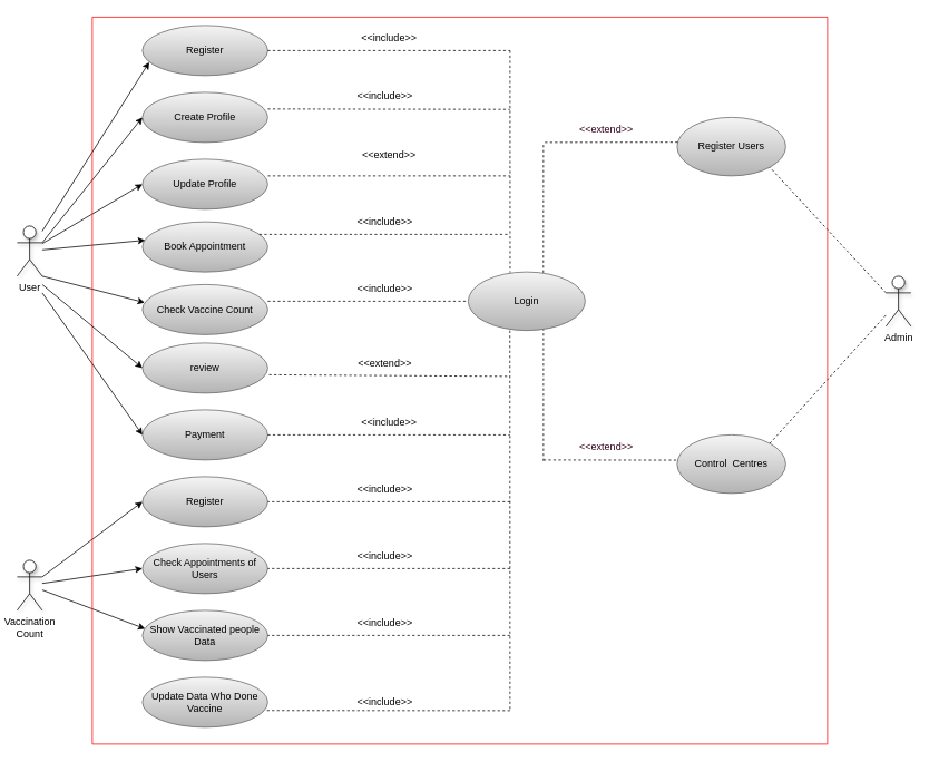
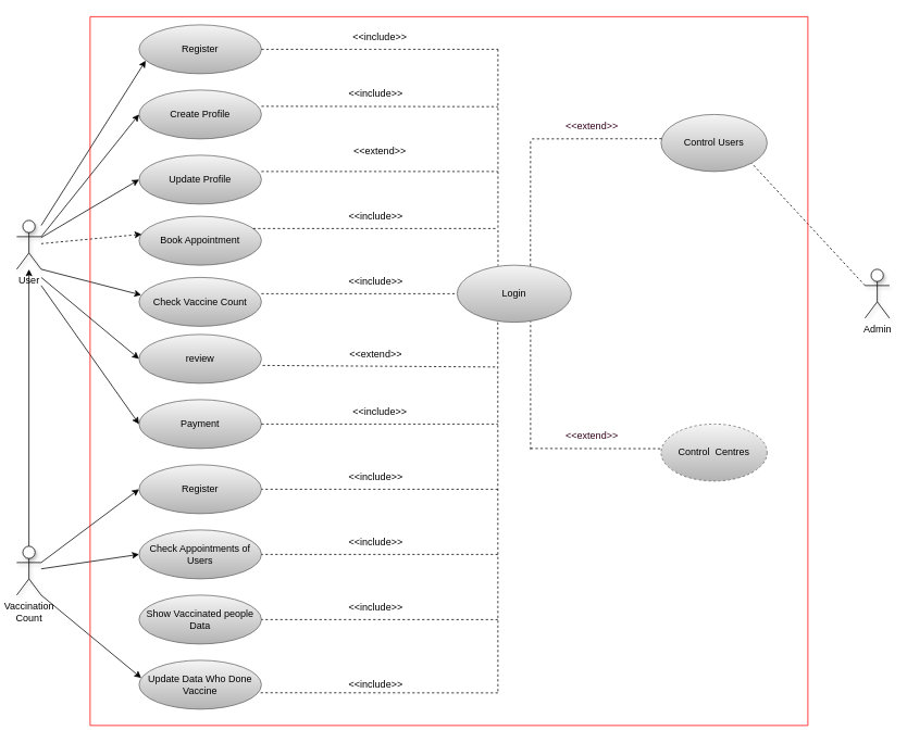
  <mxCell id="0" />
  <mxCell id="1" parent="0" />
  <mxCell id="2" value="User" style="shape=umlActor;verticalLabelPosition=bottom;verticalAlign=top;html=1;outlineConnect=0;shadow=1;" parent="1" vertex="1"><mxGeometry x="20" y="270" width="30" height="60" as="geometry" /></mxCell>
  <mxCell id="3" value="Register" style="ellipse;whiteSpace=wrap;html=1;fillColor=#f5f5f5;gradientColor=#b3b3b3;strokeColor=#666666;" parent="1" vertex="1"><mxGeometry x="170" y="30" width="150" height="60" as="geometry" /></mxCell>
  <mxCell id="4" value="Create Profile" style="ellipse;whiteSpace=wrap;html=1;fillColor=#f5f5f5;gradientColor=#b3b3b3;strokeColor=#666666;" parent="1" vertex="1"><mxGeometry x="170" y="110" width="150" height="60" as="geometry" /></mxCell>
  <mxCell id="5" value="Book Appointment" style="ellipse;whiteSpace=wrap;html=1;fillColor=#f5f5f5;gradientColor=#b3b3b3;strokeColor=#666666;" parent="1" vertex="1"><mxGeometry x="170" y="265" width="150" height="60" as="geometry" /></mxCell>
  <mxCell id="6" value="Check Vaccine Count" style="ellipse;whiteSpace=wrap;html=1;fillColor=#f5f5f5;gradientColor=#b3b3b3;strokeColor=#666666;" parent="1" vertex="1"><mxGeometry x="170" y="340" width="150" height="60" as="geometry" /></mxCell>
  <mxCell id="7" value="Payment" style="ellipse;whiteSpace=wrap;html=1;fillColor=#f5f5f5;gradientColor=#b3b3b3;strokeColor=#666666;" parent="1" vertex="1"><mxGeometry x="170" y="490" width="150" height="60" as="geometry" /></mxCell>
  <mxCell id="8" value="Update Profile" style="ellipse;whiteSpace=wrap;html=1;fillColor=#f5f5f5;gradientColor=#b3b3b3;strokeColor=#666666;" parent="1" vertex="1"><mxGeometry x="170" y="190" width="150" height="60" as="geometry" /></mxCell>
  <mxCell id="9" value="" style="endArrow=classic;html=1;rounded=0;entryX=0.054;entryY=0.733;entryDx=0;entryDy=0;entryPerimeter=0;" parent="1" source="2" target="3" edge="1"><mxGeometry width="50" height="50" relative="1" as="geometry"><mxPoint x="370" y="310" as="sourcePoint" /><mxPoint x="160" y="140" as="targetPoint" /></mxGeometry></mxCell>
  <mxCell id="10" value="" style="endArrow=classic;html=1;rounded=0;entryX=0;entryY=0.5;entryDx=0;entryDy=0;" parent="1" target="4" edge="1"><mxGeometry width="50" height="50" relative="1" as="geometry"><mxPoint x="50" y="290" as="sourcePoint" /><mxPoint x="460" y="210" as="targetPoint" /></mxGeometry></mxCell>
  <mxCell id="11" value="" style="endArrow=classic;html=1;rounded=0;entryX=0;entryY=0.5;entryDx=0;entryDy=0;" parent="1" target="7" edge="1"><mxGeometry width="50" height="50" relative="1" as="geometry"><mxPoint x="50" y="350" as="sourcePoint" /><mxPoint x="590" y="120" as="targetPoint" /></mxGeometry></mxCell>
  <mxCell id="12" value="" style="endArrow=classic;html=1;rounded=0;entryX=0.018;entryY=0.361;entryDx=0;entryDy=0;exitX=1;exitY=1;exitDx=0;exitDy=0;exitPerimeter=0;entryPerimeter=0;" parent="1" source="2" target="6" edge="1"><mxGeometry width="50" height="50" relative="1" as="geometry"><mxPoint x="430" y="320" as="sourcePoint" /><mxPoint x="550" y="230" as="targetPoint" /><Array as="points" /></mxGeometry></mxCell>
- <mxCell id="13" value="" style="endArrow=classic;html=1;rounded=0;entryX=0.021;entryY=0.367;entryDx=0;entryDy=0;entryPerimeter=0;" parent="1" source="2" target="5" edge="1"><mxGeometry width="50" height="50" relative="1" as="geometry"><mxPoint x="430" y="370" as="sourcePoint" /><mxPoint x="170" y="350" as="targetPoint" /></mxGeometry></mxCell>
+ <mxCell id="13" value="" style="endArrow=classic;html=1;rounded=0;entryX=0.021;entryY=0.367;entryDx=0;entryDy=0;entryPerimeter=0;dashed=1;" parent="1" source="2" target="5" edge="1"><mxGeometry width="50" height="50" relative="1" as="geometry"><mxPoint x="430" y="370" as="sourcePoint" /><mxPoint x="170" y="350" as="targetPoint" /></mxGeometry></mxCell>
  <mxCell id="14" value="" style="endArrow=classic;html=1;rounded=0;entryX=0;entryY=0.5;entryDx=0;entryDy=0;" parent="1" source="2" target="8" edge="1"><mxGeometry width="50" height="50" relative="1" as="geometry"><mxPoint x="460" y="390" as="sourcePoint" /><mxPoint x="580" y="300" as="targetPoint" /></mxGeometry></mxCell>
  <mxCell id="15" value="Vaccination&lt;br&gt;Count" style="shape=umlActor;verticalLabelPosition=bottom;verticalAlign=top;html=1;outlineConnect=0;shadow=1;" parent="1" vertex="1"><mxGeometry x="20" y="670" width="30" height="60" as="geometry" /></mxCell>
  <mxCell id="16" value="Register" style="ellipse;whiteSpace=wrap;html=1;fillColor=#f5f5f5;gradientColor=#b3b3b3;strokeColor=#666666;" parent="1" vertex="1"><mxGeometry x="170" y="570" width="150" height="60" as="geometry" /></mxCell>
  <mxCell id="17" value="Show Vaccinated people Data" style="ellipse;whiteSpace=wrap;html=1;fillColor=#f5f5f5;gradientColor=#b3b3b3;strokeColor=#666666;" parent="1" vertex="1"><mxGeometry x="170" y="730" width="150" height="60" as="geometry" /></mxCell>
  <mxCell id="18" value="Update Data Who Done Vaccine" style="ellipse;whiteSpace=wrap;html=1;fillColor=#f5f5f5;gradientColor=#b3b3b3;strokeColor=#666666;" parent="1" vertex="1"><mxGeometry x="170" y="810" width="150" height="60" as="geometry" /></mxCell>
  <mxCell id="19" value="Check Appointments of Users" style="ellipse;whiteSpace=wrap;html=1;fillColor=#f5f5f5;gradientColor=#b3b3b3;strokeColor=#666666;" parent="1" vertex="1"><mxGeometry x="170" y="650" width="150" height="60" as="geometry" /></mxCell>
  <mxCell id="20" value="" style="endArrow=classic;html=1;rounded=0;entryX=0;entryY=0.5;entryDx=0;entryDy=0;" parent="1" target="16" edge="1"><mxGeometry width="50" height="50" relative="1" as="geometry"><mxPoint x="50" y="690" as="sourcePoint" /><mxPoint x="460" y="610" as="targetPoint" /></mxGeometry></mxCell>
- <mxCell id="22" value="" style="endArrow=classic;html=1;rounded=0;entryX=0.021;entryY=0.367;entryDx=0;entryDy=0;entryPerimeter=0;" parent="1" source="15" target="17" edge="1"><mxGeometry width="50" height="50" relative="1" as="geometry"><mxPoint x="430" y="770" as="sourcePoint" /><mxPoint x="170" y="750" as="targetPoint" /></mxGeometry></mxCell>
+ <mxCell id="21" value="" style="endArrow=classic;html=1;rounded=0;entryX=0.018;entryY=0.361;entryDx=0;entryDy=0;exitX=1;exitY=1;exitDx=0;exitDy=0;exitPerimeter=0;entryPerimeter=0;" parent="1" source="15" target="18" edge="1"><mxGeometry width="50" height="50" relative="1" as="geometry"><mxPoint x="430" y="720" as="sourcePoint" /><mxPoint x="550" y="630" as="targetPoint" /><Array as="points" /></mxGeometry></mxCell>
+ <mxCell id="22" value="" style="endArrow=classic;html=1;rounded=0;" parent="1" source="15" target="2" edge="1"><mxGeometry width="50" height="50" relative="1" as="geometry"><mxPoint x="430" y="770" as="sourcePoint" /><mxPoint x="170" y="750" as="targetPoint" /></mxGeometry></mxCell>
  <mxCell id="23" value="" style="endArrow=classic;html=1;rounded=0;entryX=0;entryY=0.5;entryDx=0;entryDy=0;" parent="1" source="15" target="19" edge="1"><mxGeometry width="50" height="50" relative="1" as="geometry"><mxPoint x="460" y="790" as="sourcePoint" /><mxPoint x="580" y="700" as="targetPoint" /></mxGeometry></mxCell>
  <mxCell id="24" value="Login" style="ellipse;whiteSpace=wrap;html=1;fillColor=#f5f5f5;gradientColor=#b3b3b3;strokeColor=#666666;" parent="1" vertex="1"><mxGeometry x="560" y="325" width="140" height="70" as="geometry" /></mxCell>
  <mxCell id="25" value="" style="endArrow=none;dashed=1;html=1;rounded=0;entryX=0.358;entryY=0.011;entryDx=0;entryDy=0;entryPerimeter=0;" parent="1" target="24" edge="1"><mxGeometry width="50" height="50" relative="1" as="geometry"><mxPoint x="610" y="60" as="sourcePoint" /><mxPoint x="610" y="320" as="targetPoint" /></mxGeometry></mxCell>
  <mxCell id="26" value="" style="endArrow=none;dashed=1;html=1;rounded=0;entryX=0;entryY=0.5;entryDx=0;entryDy=0;" parent="1" target="24" edge="1"><mxGeometry width="50" height="50" relative="1" as="geometry"><mxPoint x="320" y="360" as="sourcePoint" /><mxPoint x="420" y="400" as="targetPoint" /><Array as="points"><mxPoint x="340" y="360" /></Array></mxGeometry></mxCell>
  <mxCell id="27" value="" style="endArrow=none;dashed=1;html=1;rounded=0;exitX=1;exitY=0.5;exitDx=0;exitDy=0;" parent="1" source="3" edge="1"><mxGeometry width="50" height="50" relative="1" as="geometry"><mxPoint x="400" y="130" as="sourcePoint" /><mxPoint x="610" y="60" as="targetPoint" /><Array as="points" /></mxGeometry></mxCell>
  <mxCell id="28" value="" style="endArrow=none;dashed=1;html=1;rounded=0;" parent="1" edge="1"><mxGeometry width="50" height="50" relative="1" as="geometry"><mxPoint x="320" y="210" as="sourcePoint" /><mxPoint x="610" y="210" as="targetPoint" /><Array as="points" /></mxGeometry></mxCell>
  <mxCell id="29" value="" style="endArrow=none;dashed=1;html=1;rounded=0;exitX=0.933;exitY=0.25;exitDx=0;exitDy=0;exitPerimeter=0;" parent="1" source="5" edge="1"><mxGeometry width="50" height="50" relative="1" as="geometry"><mxPoint x="380" y="270" as="sourcePoint" /><mxPoint x="610" y="280" as="targetPoint" /><Array as="points"><mxPoint x="400" y="280" /></Array></mxGeometry></mxCell>
  <mxCell id="30" value="" style="endArrow=none;dashed=1;html=1;rounded=0;exitX=0.356;exitY=1.001;exitDx=0;exitDy=0;exitPerimeter=0;" parent="1" source="24" edge="1"><mxGeometry width="50" height="50" relative="1" as="geometry"><mxPoint x="630" y="400" as="sourcePoint" /><mxPoint x="610" y="850" as="targetPoint" /></mxGeometry></mxCell>
  <mxCell id="31" value="" style="endArrow=none;dashed=1;html=1;rounded=0;entryX=1;entryY=0.5;entryDx=0;entryDy=0;" parent="1" target="16" edge="1"><mxGeometry width="50" height="50" relative="1" as="geometry"><mxPoint x="610" y="600" as="sourcePoint" /><mxPoint x="280" y="590" as="targetPoint" /></mxGeometry></mxCell>
  <mxCell id="32" value="" style="endArrow=none;dashed=1;html=1;rounded=0;entryX=1;entryY=0.5;entryDx=0;entryDy=0;" parent="1" target="19" edge="1"><mxGeometry width="50" height="50" relative="1" as="geometry"><mxPoint x="610" y="680" as="sourcePoint" /><mxPoint x="320" y="630" as="targetPoint" /></mxGeometry></mxCell>
  <mxCell id="33" value="" style="endArrow=none;dashed=1;html=1;rounded=0;entryX=1;entryY=0.5;entryDx=0;entryDy=0;" parent="1" target="17" edge="1"><mxGeometry width="50" height="50" relative="1" as="geometry"><mxPoint x="610" y="760" as="sourcePoint" /><mxPoint x="330" y="630" as="targetPoint" /></mxGeometry></mxCell>
  <mxCell id="34" value="" style="endArrow=none;dashed=1;html=1;rounded=0;entryX=0.979;entryY=0.664;entryDx=0;entryDy=0;entryPerimeter=0;" parent="1" target="18" edge="1"><mxGeometry width="50" height="50" relative="1" as="geometry"><mxPoint x="610" y="850" as="sourcePoint" /><mxPoint x="330" y="840" as="targetPoint" /></mxGeometry></mxCell>
  <mxCell id="35" value="" style="endArrow=none;dashed=1;html=1;rounded=0;exitX=1.01;exitY=0.634;exitDx=0;exitDy=0;exitPerimeter=0;" parent="1" source="63" edge="1"><mxGeometry width="50" height="50" relative="1" as="geometry"><mxPoint x="550" y="530" as="sourcePoint" /><mxPoint x="610" y="450" as="targetPoint" /></mxGeometry></mxCell>
  <mxCell id="36" value="" style="endArrow=none;dashed=1;html=1;rounded=0;exitX=1;exitY=0.5;exitDx=0;exitDy=0;" parent="1" source="7" edge="1"><mxGeometry width="50" height="50" relative="1" as="geometry"><mxPoint x="440" y="510" as="sourcePoint" /><mxPoint x="610" y="520" as="targetPoint" /></mxGeometry></mxCell>
- <mxCell id="37" value="Register Users" style="ellipse;whiteSpace=wrap;html=1;fillColor=#f5f5f5;gradientColor=#b3b3b3;strokeColor=#666666;" parent="1" vertex="1"><mxGeometry x="810" y="140" width="130" height="70" as="geometry" /></mxCell>
+ <mxCell id="37" value="Control Users" style="ellipse;whiteSpace=wrap;html=1;fillColor=#f5f5f5;gradientColor=#b3b3b3;strokeColor=#666666;" parent="1" vertex="1"><mxGeometry x="810" y="140" width="130" height="70" as="geometry" /></mxCell>
  <mxCell id="38" value="" style="endArrow=none;dashed=1;html=1;rounded=0;exitX=0.642;exitY=0.014;exitDx=0;exitDy=0;exitPerimeter=0;" parent="1" source="24" edge="1"><mxGeometry width="50" height="50" relative="1" as="geometry"><mxPoint x="640" y="290" as="sourcePoint" /><mxPoint x="650" y="170" as="targetPoint" /></mxGeometry></mxCell>
- <mxCell id="39" value="Control&amp;nbsp; Centres" style="ellipse;whiteSpace=wrap;html=1;fillColor=#f5f5f5;gradientColor=#b3b3b3;strokeColor=#666666;" parent="1" vertex="1"><mxGeometry x="810" y="520" width="130" height="70" as="geometry" /></mxCell>
+ <mxCell id="39" value="Control&amp;nbsp; Centres" style="ellipse;whiteSpace=wrap;html=1;fillColor=#f5f5f5;gradientColor=#b3b3b3;strokeColor=#666666;dashed=1;" parent="1" vertex="1"><mxGeometry x="810" y="520" width="130" height="70" as="geometry" /></mxCell>
  <mxCell id="40" value="" style="endArrow=none;dashed=1;html=1;rounded=0;exitX=0.63;exitY=0.018;exitDx=0;exitDy=0;exitPerimeter=0;entryX=0.643;entryY=0.985;entryDx=0;entryDy=0;entryPerimeter=0;" parent="1" target="24" edge="1"><mxGeometry width="50" height="50" relative="1" as="geometry"><mxPoint x="650" y="551.26" as="sourcePoint" /><mxPoint x="651.8" y="395" as="targetPoint" /></mxGeometry></mxCell>
  <mxCell id="41" value="" style="endArrow=none;dashed=1;html=1;rounded=0;exitX=0.006;exitY=0.425;exitDx=0;exitDy=0;exitPerimeter=0;" parent="1" source="37" edge="1"><mxGeometry width="50" height="50" relative="1" as="geometry"><mxPoint x="600" y="410" as="sourcePoint" /><mxPoint x="650" y="170" as="targetPoint" /></mxGeometry></mxCell>
  <mxCell id="42" value="" style="endArrow=none;dashed=1;html=1;rounded=0;entryX=0.005;entryY=0.432;entryDx=0;entryDy=0;entryPerimeter=0;" parent="1" target="39" edge="1"><mxGeometry width="50" height="50" relative="1" as="geometry"><mxPoint x="650" y="550" as="sourcePoint" /><mxPoint x="820" y="550" as="targetPoint" /></mxGeometry></mxCell>
  <mxCell id="43" value="Admin" style="shape=umlActor;verticalLabelPosition=bottom;verticalAlign=top;html=1;outlineConnect=0;sketch=0;shadow=1;" parent="1" vertex="1"><mxGeometry x="1060" y="330" width="30" height="60" as="geometry" /></mxCell>
- <mxCell id="44" value="" style="endArrow=none;dashed=1;html=1;rounded=0;exitX=1;exitY=0;exitDx=0;exitDy=0;" parent="1" source="39" target="43" edge="1"><mxGeometry width="50" height="50" relative="1" as="geometry"><mxPoint x="810" y="430" as="sourcePoint" /><mxPoint x="860" y="380" as="targetPoint" /></mxGeometry></mxCell>
  <mxCell id="45" value="" style="endArrow=none;dashed=1;html=1;rounded=0;entryX=1;entryY=1;entryDx=0;entryDy=0;exitX=0;exitY=0.333;exitDx=0;exitDy=0;exitPerimeter=0;" parent="1" source="43" target="37" edge="1"><mxGeometry width="50" height="50" relative="1" as="geometry"><mxPoint x="810" y="320" as="sourcePoint" /><mxPoint x="860" y="270" as="targetPoint" /></mxGeometry></mxCell>
  <mxCell id="46" value="" style="endArrow=none;html=1;rounded=0;strokeColor=#FF0000;" parent="1" edge="1"><mxGeometry width="50" height="50" relative="1" as="geometry"><mxPoint x="990" y="890" as="sourcePoint" /><mxPoint x="990" y="20" as="targetPoint" /></mxGeometry></mxCell>
  <mxCell id="47" value="" style="endArrow=none;html=1;rounded=0;strokeColor=#FF0000;" parent="1" edge="1"><mxGeometry width="50" height="50" relative="1" as="geometry"><mxPoint x="990" y="890" as="sourcePoint" /><mxPoint x="110" y="890" as="targetPoint" /></mxGeometry></mxCell>
  <mxCell id="48" value="" style="endArrow=none;html=1;rounded=0;strokeColor=#FF0000;" parent="1" edge="1"><mxGeometry width="50" height="50" relative="1" as="geometry"><mxPoint x="110" y="890" as="sourcePoint" /><mxPoint x="110" y="20" as="targetPoint" /></mxGeometry></mxCell>
  <mxCell id="49" value="" style="endArrow=none;html=1;rounded=0;strokeColor=#FF0000;" parent="1" edge="1"><mxGeometry width="50" height="50" relative="1" as="geometry"><mxPoint x="110" y="20" as="sourcePoint" /><mxPoint x="990" y="20" as="targetPoint" /></mxGeometry></mxCell>
  <mxCell id="50" value="&lt;span style=&quot;color: rgb(0, 0, 0);&quot;&gt;&amp;lt;&amp;lt;extend&amp;gt;&amp;gt;&lt;/span&gt;" style="text;html=1;align=center;verticalAlign=middle;resizable=0;points=[];autosize=1;strokeColor=none;fillColor=none;fontColor=#33001A;" parent="1" vertex="1"><mxGeometry x="420" y="170" width="90" height="30" as="geometry" /></mxCell>
  <mxCell id="51" value="&lt;span style=&quot;color: rgb(0, 0, 0);&quot;&gt;&amp;lt;&amp;lt;include&amp;gt;&amp;gt;&lt;/span&gt;" style="text;html=1;align=center;verticalAlign=middle;resizable=0;points=[];autosize=1;strokeColor=none;fillColor=none;fontColor=#33001A;" parent="1" vertex="1"><mxGeometry x="415" y="330" width="90" height="30" as="geometry" /></mxCell>
  <mxCell id="52" value="&lt;span style=&quot;color: rgb(0, 0, 0);&quot;&gt;&amp;lt;&amp;lt;extend&amp;gt;&amp;gt;&lt;/span&gt;" style="text;html=1;align=center;verticalAlign=middle;resizable=0;points=[];autosize=1;strokeColor=none;fillColor=none;fontColor=#33001A;" parent="1" vertex="1"><mxGeometry x="415" y="420" width="90" height="30" as="geometry" /></mxCell>
  <mxCell id="53" value="&lt;span style=&quot;color: rgb(0, 0, 0);&quot;&gt;&amp;lt;&amp;lt;include&amp;gt;&amp;gt;&lt;/span&gt;" style="text;html=1;align=center;verticalAlign=middle;resizable=0;points=[];autosize=1;strokeColor=none;fillColor=none;fontColor=#33001A;" parent="1" vertex="1"><mxGeometry x="420" y="490" width="90" height="30" as="geometry" /></mxCell>
  <mxCell id="54" value="&lt;span style=&quot;color: rgb(0, 0, 0);&quot;&gt;&amp;lt;&amp;lt;include&amp;gt;&amp;gt;&lt;/span&gt;" style="text;html=1;align=center;verticalAlign=middle;resizable=0;points=[];autosize=1;strokeColor=none;fillColor=none;fontColor=#33001A;" parent="1" vertex="1"><mxGeometry x="415" y="570" width="90" height="30" as="geometry" /></mxCell>
  <mxCell id="55" value="&lt;span style=&quot;color: rgb(0, 0, 0);&quot;&gt;&amp;lt;&amp;lt;include&amp;gt;&amp;gt;&lt;/span&gt;" style="text;html=1;align=center;verticalAlign=middle;resizable=0;points=[];autosize=1;strokeColor=none;fillColor=none;fontColor=#33001A;" parent="1" vertex="1"><mxGeometry x="415" y="650" width="90" height="30" as="geometry" /></mxCell>
  <mxCell id="56" value="&lt;span style=&quot;color: rgb(0, 0, 0);&quot;&gt;&amp;lt;&amp;lt;include&amp;gt;&amp;gt;&lt;/span&gt;" style="text;html=1;align=center;verticalAlign=middle;resizable=0;points=[];autosize=1;strokeColor=none;fillColor=none;fontColor=#33001A;" parent="1" vertex="1"><mxGeometry x="415" y="730" width="90" height="30" as="geometry" /></mxCell>
  <mxCell id="57" value="&lt;span style=&quot;color: rgb(0, 0, 0);&quot;&gt;&amp;lt;&amp;lt;include&amp;gt;&amp;gt;&lt;/span&gt;" style="text;html=1;align=center;verticalAlign=middle;resizable=0;points=[];autosize=1;strokeColor=none;fillColor=none;fontColor=#33001A;" parent="1" vertex="1"><mxGeometry x="415" y="825" width="90" height="30" as="geometry" /></mxCell>
  <mxCell id="58" value="&lt;span style=&quot;color: rgb(0, 0, 0);&quot;&gt;&amp;lt;&amp;lt;include&amp;gt;&amp;gt;&lt;/span&gt;" style="text;html=1;align=center;verticalAlign=middle;resizable=0;points=[];autosize=1;strokeColor=none;fillColor=none;fontColor=#33001A;" parent="1" vertex="1"><mxGeometry x="415" y="250" width="90" height="30" as="geometry" /></mxCell>
  <mxCell id="59" value="&amp;lt;&amp;lt;include&amp;gt;&amp;gt;" style="text;html=1;align=center;verticalAlign=middle;resizable=0;points=[];autosize=1;strokeColor=none;fillColor=none;fontColor=#000000;" parent="1" vertex="1"><mxGeometry x="415" y="100" width="90" height="30" as="geometry" /></mxCell>
  <mxCell id="60" value="&lt;span style=&quot;color: rgb(0, 0, 0);&quot;&gt;&amp;lt;&amp;lt;include&amp;gt;&amp;gt;&lt;/span&gt;" style="text;html=1;align=center;verticalAlign=middle;resizable=0;points=[];autosize=1;strokeColor=none;fillColor=none;fontColor=#33001A;" parent="1" vertex="1"><mxGeometry x="420" y="30" width="90" height="30" as="geometry" /></mxCell>
  <mxCell id="61" value="&amp;lt;&amp;lt;extend&amp;gt;&amp;gt;" style="text;html=1;align=center;verticalAlign=middle;resizable=0;points=[];autosize=1;strokeColor=none;fillColor=none;fontColor=#33001A;" parent="1" vertex="1"><mxGeometry x="680" y="140" width="90" height="30" as="geometry" /></mxCell>
  <mxCell id="62" value="&amp;lt;&amp;lt;extend&amp;gt;&amp;gt;" style="text;html=1;align=center;verticalAlign=middle;resizable=0;points=[];autosize=1;strokeColor=none;fillColor=none;fontColor=#33001A;shadow=1;sketch=0;" parent="1" vertex="1"><mxGeometry x="680" y="520" width="90" height="30" as="geometry" /></mxCell>
  <mxCell id="63" value="review" style="ellipse;whiteSpace=wrap;html=1;fillColor=#f5f5f5;gradientColor=#b3b3b3;strokeColor=#666666;" vertex="1" parent="1"><mxGeometry x="170" y="410" width="150" height="60" as="geometry" /></mxCell>
  <mxCell id="64" value="" style="endArrow=classic;html=1;rounded=0;entryX=0;entryY=0.5;entryDx=0;entryDy=0;" edge="1" parent="1" target="63"><mxGeometry width="50" height="50" relative="1" as="geometry"><mxPoint x="50" y="340" as="sourcePoint" /><mxPoint x="182.7" y="371.66" as="targetPoint" /><Array as="points" /></mxGeometry></mxCell>
  <mxCell id="65" value="" style="endArrow=none;dashed=1;html=1;rounded=0;exitX=1;exitY=0.5;exitDx=0;exitDy=0;" edge="1" parent="1"><mxGeometry width="50" height="50" relative="1" as="geometry"><mxPoint x="320" y="130" as="sourcePoint" /><mxPoint x="610" y="130.45" as="targetPoint" /><Array as="points"><mxPoint x="340" y="130" /></Array></mxGeometry></mxCell>
